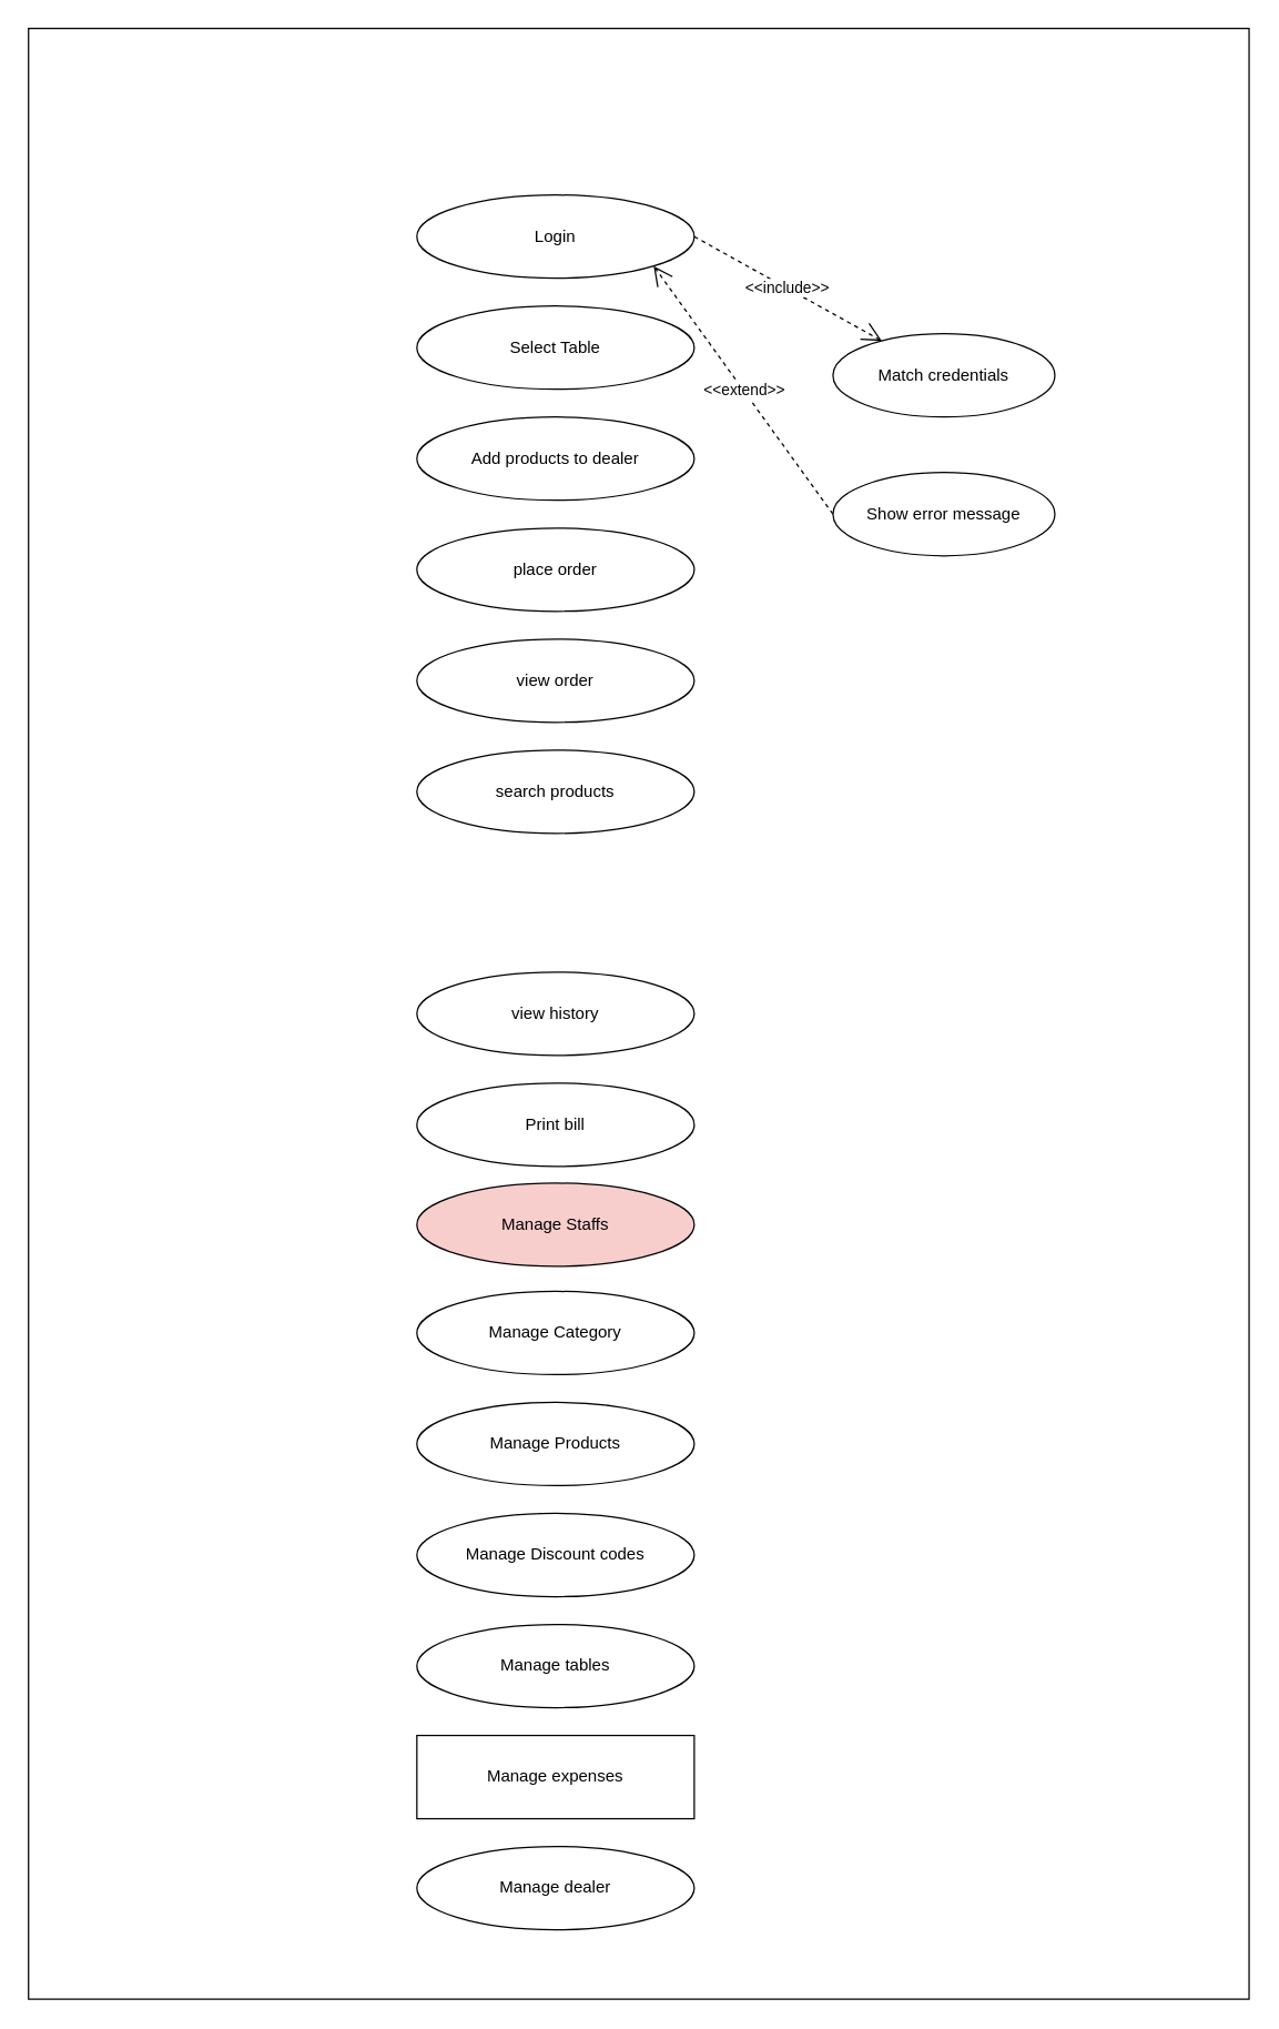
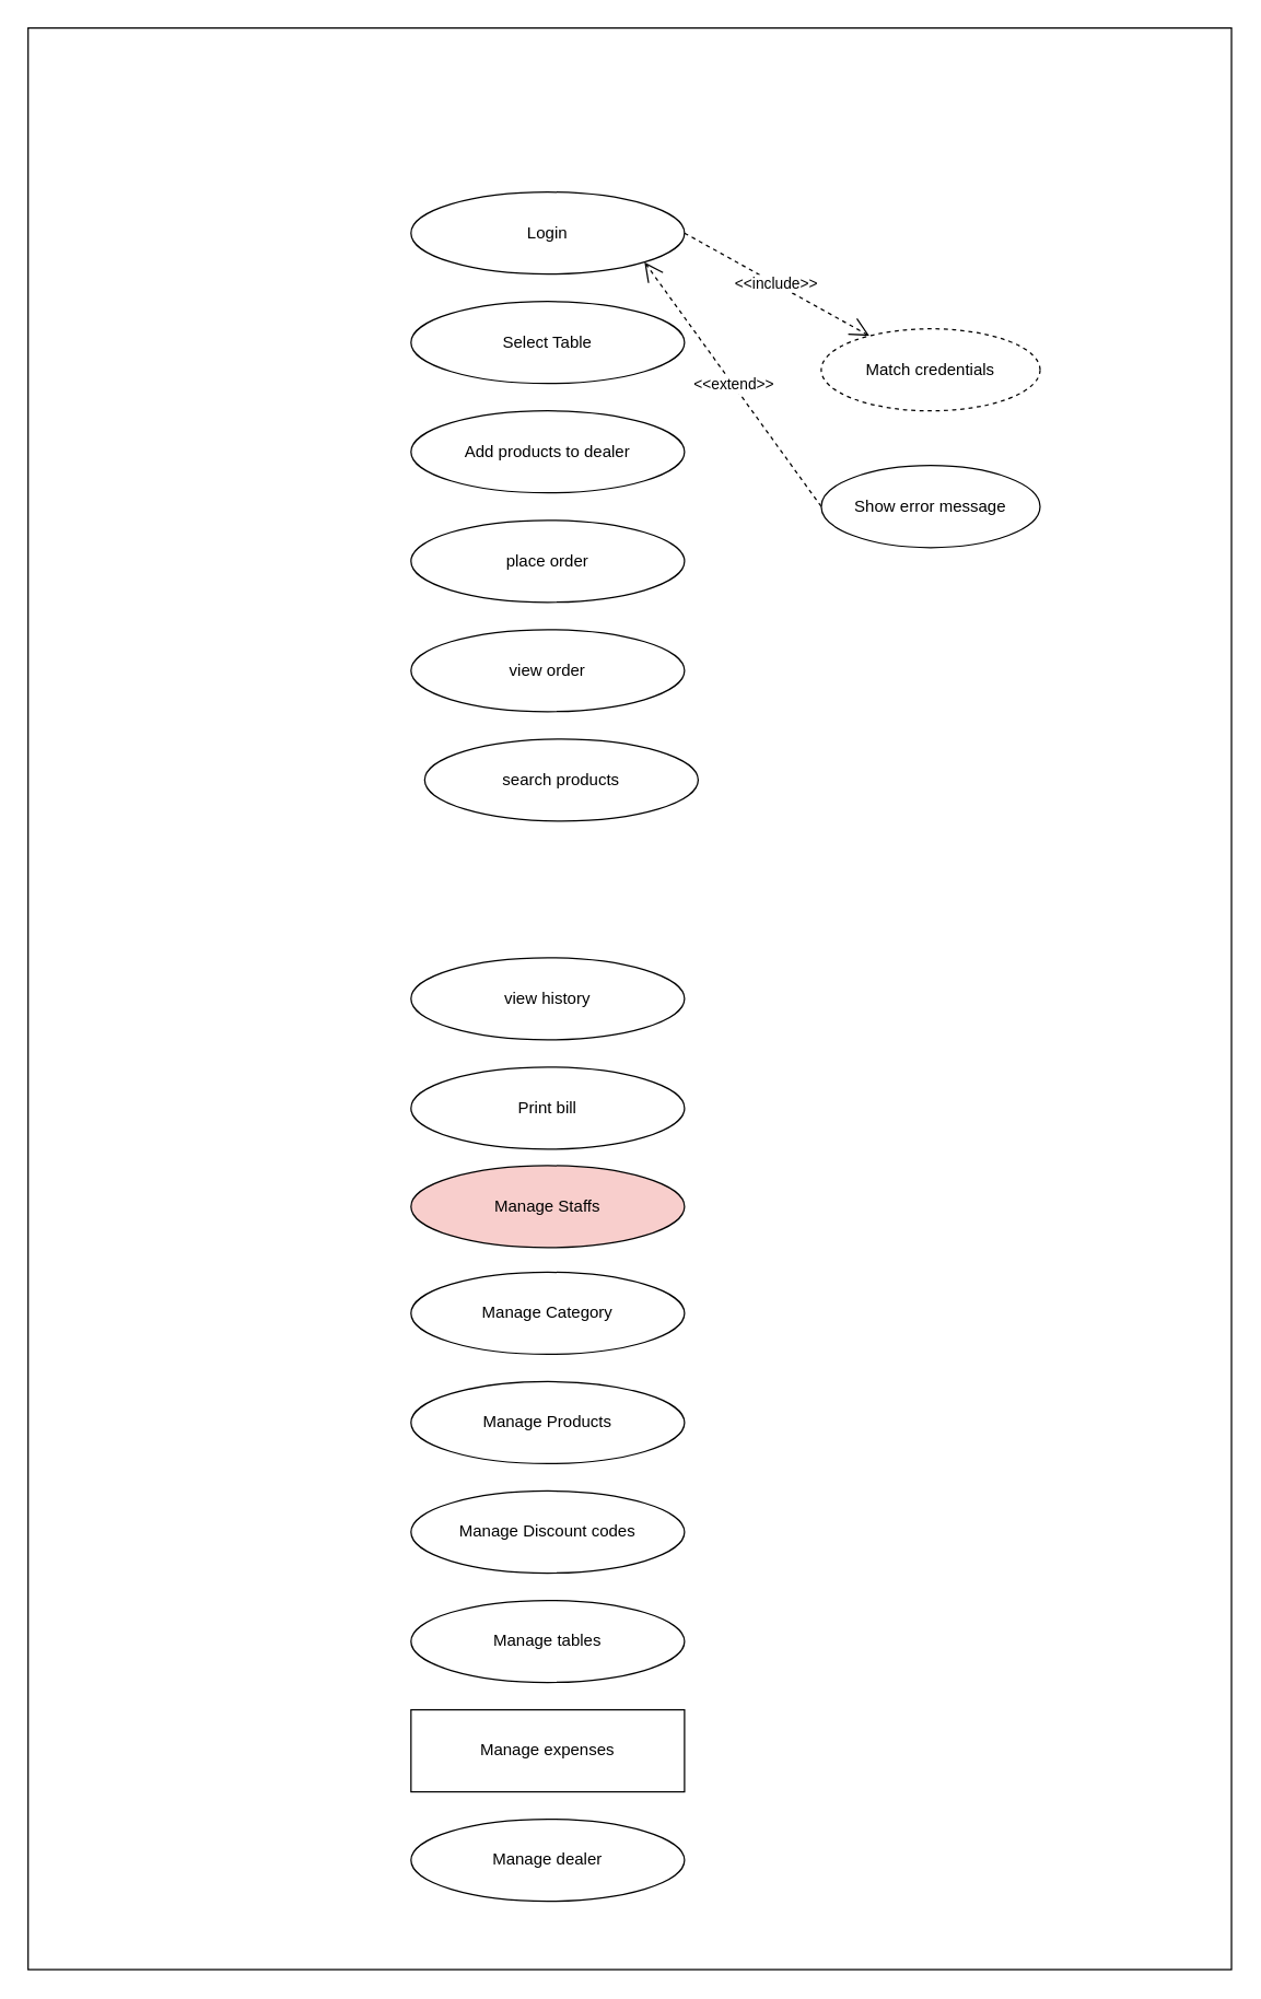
  <mxCell id="0" />
  <mxCell id="1" parent="0" />
  <mxCell id="2" value="Login" style="ellipse;whiteSpace=wrap;html=1;" vertex="1" parent="1"><mxGeometry x="300" y="140" width="200" height="60" as="geometry" /></mxCell>
  <mxCell id="3" value="Select Table" style="ellipse;whiteSpace=wrap;html=1;" vertex="1" parent="1"><mxGeometry x="300" y="220" width="200" height="60" as="geometry" /></mxCell>
  <mxCell id="4" value="place order" style="ellipse;whiteSpace=wrap;html=1;" vertex="1" parent="1"><mxGeometry x="300" y="380" width="200" height="60" as="geometry" /></mxCell>
  <mxCell id="5" value="Add products to dealer" style="ellipse;whiteSpace=wrap;html=1;" vertex="1" parent="1"><mxGeometry x="300" y="300" width="200" height="60" as="geometry" /></mxCell>
  <mxCell id="6" value="view history" style="ellipse;whiteSpace=wrap;html=1;" vertex="1" parent="1"><mxGeometry x="300" y="700" width="200" height="60" as="geometry" /></mxCell>
- <mxCell id="7" value="search products" style="ellipse;whiteSpace=wrap;html=1;" vertex="1" parent="1"><mxGeometry x="300" y="540" width="200" height="60" as="geometry" /></mxCell>
+ <mxCell id="7" value="search products" style="ellipse;whiteSpace=wrap;html=1;" vertex="1" parent="1"><mxGeometry x="310" y="540" width="200" height="60" as="geometry" /></mxCell>
  <mxCell id="8" value="view order" style="ellipse;whiteSpace=wrap;html=1;" vertex="1" parent="1"><mxGeometry x="300" y="460" width="200" height="60" as="geometry" /></mxCell>
  <mxCell id="9" value="Print bill" style="ellipse;whiteSpace=wrap;html=1;" vertex="1" parent="1"><mxGeometry x="300" y="780" width="200" height="60" as="geometry" /></mxCell>
  <mxCell id="10" value="Manage Staffs" style="ellipse;whiteSpace=wrap;html=1;fillColor=#f8cecc;" vertex="1" parent="1"><mxGeometry x="300" y="852" width="200" height="60" as="geometry" /></mxCell>
  <mxCell id="11" value="Manage Category" style="ellipse;whiteSpace=wrap;html=1;" vertex="1" parent="1"><mxGeometry x="300" y="930" width="200" height="60" as="geometry" /></mxCell>
  <mxCell id="12" value="Manage Products" style="ellipse;whiteSpace=wrap;html=1;" vertex="1" parent="1"><mxGeometry x="300" y="1010" width="200" height="60" as="geometry" /></mxCell>
  <mxCell id="13" value="Manage Discount codes" style="ellipse;whiteSpace=wrap;html=1;" vertex="1" parent="1"><mxGeometry x="300" y="1090" width="200" height="60" as="geometry" /></mxCell>
  <mxCell id="14" value="Manage tables" style="ellipse;whiteSpace=wrap;html=1;" vertex="1" parent="1"><mxGeometry x="300" y="1170" width="200" height="60" as="geometry" /></mxCell>
  <mxCell id="15" value="Manage expenses" style="whiteSpace=wrap;html=1;rounded=0;" vertex="1" parent="1"><mxGeometry x="300" y="1250" width="200" height="60" as="geometry" /></mxCell>
  <mxCell id="16" value="Manage dealer" style="ellipse;whiteSpace=wrap;html=1;" vertex="1" parent="1"><mxGeometry x="300" y="1330" width="200" height="60" as="geometry" /></mxCell>
  <mxCell id="17" value="&amp;lt;&amp;lt;include&amp;gt;&amp;gt;" style="endArrow=open;endSize=12;dashed=1;html=1;rounded=0;exitX=1;exitY=0.5;exitDx=0;exitDy=0;" edge="1" parent="1" source="2" target="18"><mxGeometry width="160" relative="1" as="geometry"><mxPoint x="500" y="169.5" as="sourcePoint" /><mxPoint x="620" y="170" as="targetPoint" /></mxGeometry></mxCell>
- <mxCell id="18" value="Match credentials" style="ellipse;whiteSpace=wrap;html=1;" vertex="1" parent="1"><mxGeometry x="600" y="240" width="160" height="60" as="geometry" /></mxCell>
+ <mxCell id="18" value="Match credentials" style="ellipse;whiteSpace=wrap;html=1;dashed=1;" vertex="1" parent="1"><mxGeometry x="600" y="240" width="160" height="60" as="geometry" /></mxCell>
  <mxCell id="19" value="Show error message" style="ellipse;whiteSpace=wrap;html=1;" vertex="1" parent="1"><mxGeometry x="600" y="340" width="160" height="60" as="geometry" /></mxCell>
  <mxCell id="20" value="&amp;lt;&amp;lt;extend&amp;gt;&amp;gt;" style="endArrow=open;endSize=12;dashed=1;html=1;rounded=0;exitX=0;exitY=0.5;exitDx=0;exitDy=0;entryX=1;entryY=1;entryDx=0;entryDy=0;" edge="1" parent="1" source="19" target="2"><mxGeometry width="160" relative="1" as="geometry"><mxPoint x="270" y="350" as="sourcePoint" /><mxPoint x="430" y="350" as="targetPoint" /></mxGeometry></mxCell>
  <mxCell id="21" value="" style="rounded=0;whiteSpace=wrap;html=1;fillColor=none;strokeWidth=1;" vertex="1" parent="1"><mxGeometry x="20" y="20" width="880" height="1420" as="geometry" /></mxCell>
